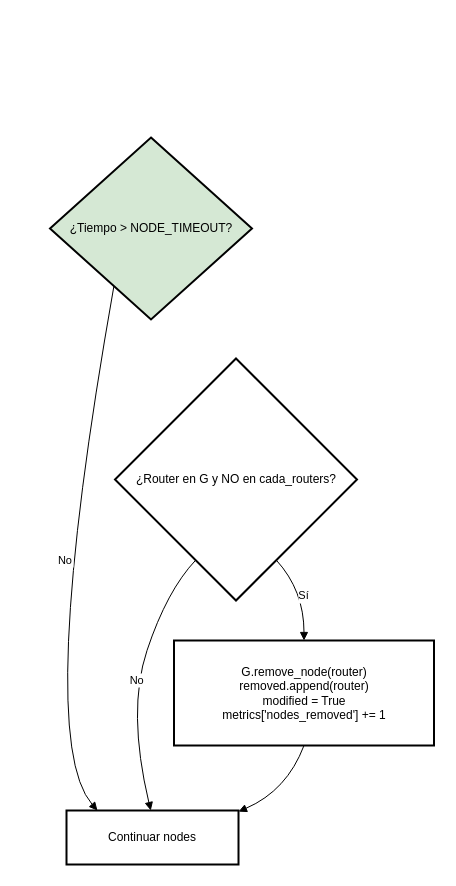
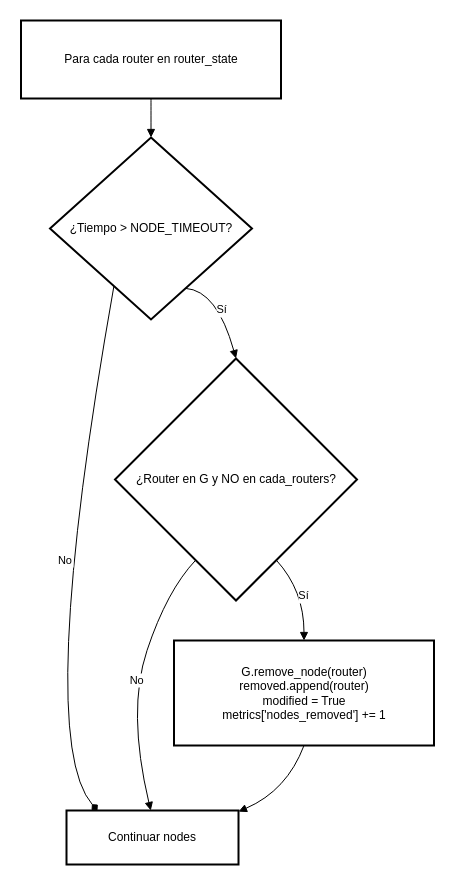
  <mxCell id="0" />
  <mxCell id="1" parent="0" />
- <mxCell id="3" value="¿Tiempo &gt; NODE_TIMEOUT?" style="rhombus;strokeWidth=2;whiteSpace=wrap;fillColor=#d5e8d4;" vertex="1" parent="1"><mxGeometry x="49.5" y="137" width="202" height="182" as="geometry" /></mxCell>
+ <mxCell id="2" value="Para cada router en router_state" style="whiteSpace=wrap;strokeWidth=2;" vertex="1" parent="1"><mxGeometry x="20.5" y="20" width="260" height="78" as="geometry" /></mxCell>
+ <mxCell id="3" value="¿Tiempo &gt; NODE_TIMEOUT?" style="rhombus;strokeWidth=2;whiteSpace=wrap;" vertex="1" parent="1"><mxGeometry x="49.5" y="137" width="202" height="182" as="geometry" /></mxCell>
  <mxCell id="4" value="Continuar nodes" style="whiteSpace=wrap;strokeWidth=2;" vertex="1" parent="1"><mxGeometry x="66" y="810" width="172" height="54" as="geometry" /></mxCell>
  <mxCell id="5" value="¿Router en G y NO en cada_routers?" style="rhombus;strokeWidth=2;whiteSpace=wrap;" vertex="1" parent="1"><mxGeometry x="114.5" y="358" width="242" height="242" as="geometry" /></mxCell>
  <mxCell id="6" value="G.remove_node(router)&#10;    removed.append(router)&#10;    modified = True&#10;    metrics['nodes_removed'] += 1" style="whiteSpace=wrap;strokeWidth=2;" vertex="1" parent="1"><mxGeometry x="173.5" y="640" width="260" height="105" as="geometry" /></mxCell>
- <mxCell id="8" value="No" style="curved=1;startArrow=none;endArrow=block;exitX=0.21;exitY=1;entryX=0.18;entryY=0;rounded=0;" edge="1" parent="1" source="3" target="4"><mxGeometry relative="1" as="geometry"><Array as="points"><mxPoint x="33.5" y="737" /></Array></mxGeometry></mxCell>
+ <mxCell id="7" value="" style="curved=1;startArrow=none;endArrow=block;exitX=0.5;exitY=1;entryX=0.5;entryY=0;rounded=0;" edge="1" parent="1" source="2" target="3"><mxGeometry relative="1" as="geometry"><Array as="points" /></mxGeometry></mxCell>
+ <mxCell id="8" value="No" style="curved=1;startArrow=none;endArrow=diamond;exitX=0.21;exitY=1;entryX=0.18;entryY=0;rounded=0;" edge="1" parent="1" source="3" target="4"><mxGeometry relative="1" as="geometry"><Array as="points"><mxPoint x="33.5" y="737" /></Array></mxGeometry></mxCell>
+ <mxCell id="9" value="Sí" style="curved=1;startArrow=none;endArrow=block;exitX=0.76;exitY=1;entryX=0.5;entryY=0;rounded=0;" edge="1" parent="1" source="3" target="5"><mxGeometry relative="1" as="geometry"><Array as="points"><mxPoint x="216.5" y="290" /></Array></mxGeometry></mxCell>
  <mxCell id="10" value="No" style="curved=1;startArrow=none;endArrow=block;exitX=0.25;exitY=1;entryX=0.49;entryY=0;rounded=0;" edge="1" parent="1" source="5" target="4"><mxGeometry relative="1" as="geometry"><Array as="points"><mxPoint x="166.5" y="590" /><mxPoint x="126.5" y="710" /></Array></mxGeometry></mxCell>
  <mxCell id="11" value="Sí" style="curved=1;startArrow=none;endArrow=block;exitX=0.75;exitY=1;entryX=0.5;entryY=0;rounded=0;" edge="1" parent="1" source="5" target="6"><mxGeometry relative="1" as="geometry"><Array as="points"><mxPoint x="303.5" y="590" /></Array></mxGeometry></mxCell>
  <mxCell id="12" value="" style="curved=1;startArrow=none;endArrow=block;exitX=0.5;exitY=1;entryX=1;entryY=0.02;rounded=0;" edge="1" parent="1" source="6" target="4"><mxGeometry relative="1" as="geometry"><Array as="points"><mxPoint x="286.5" y="790" /></Array></mxGeometry></mxCell>
